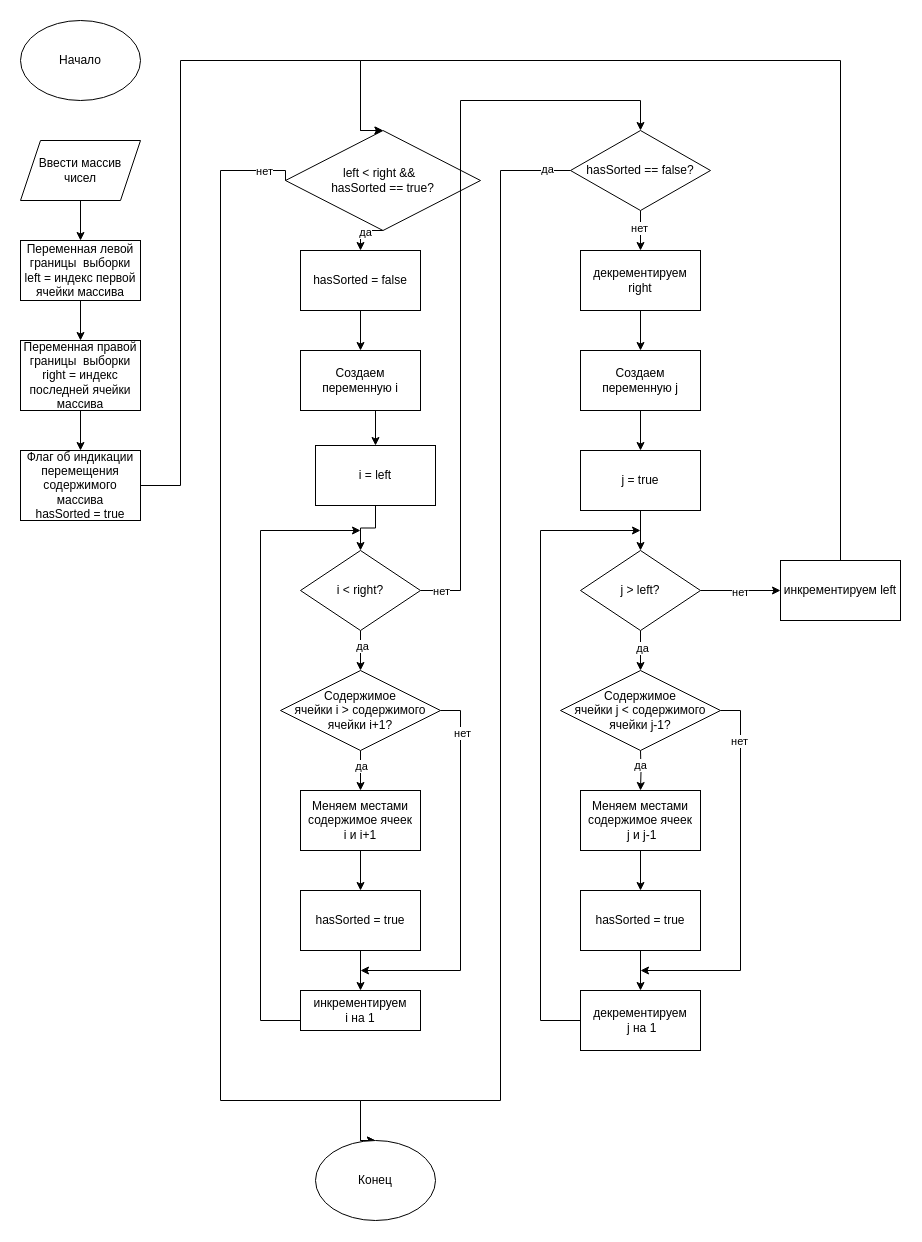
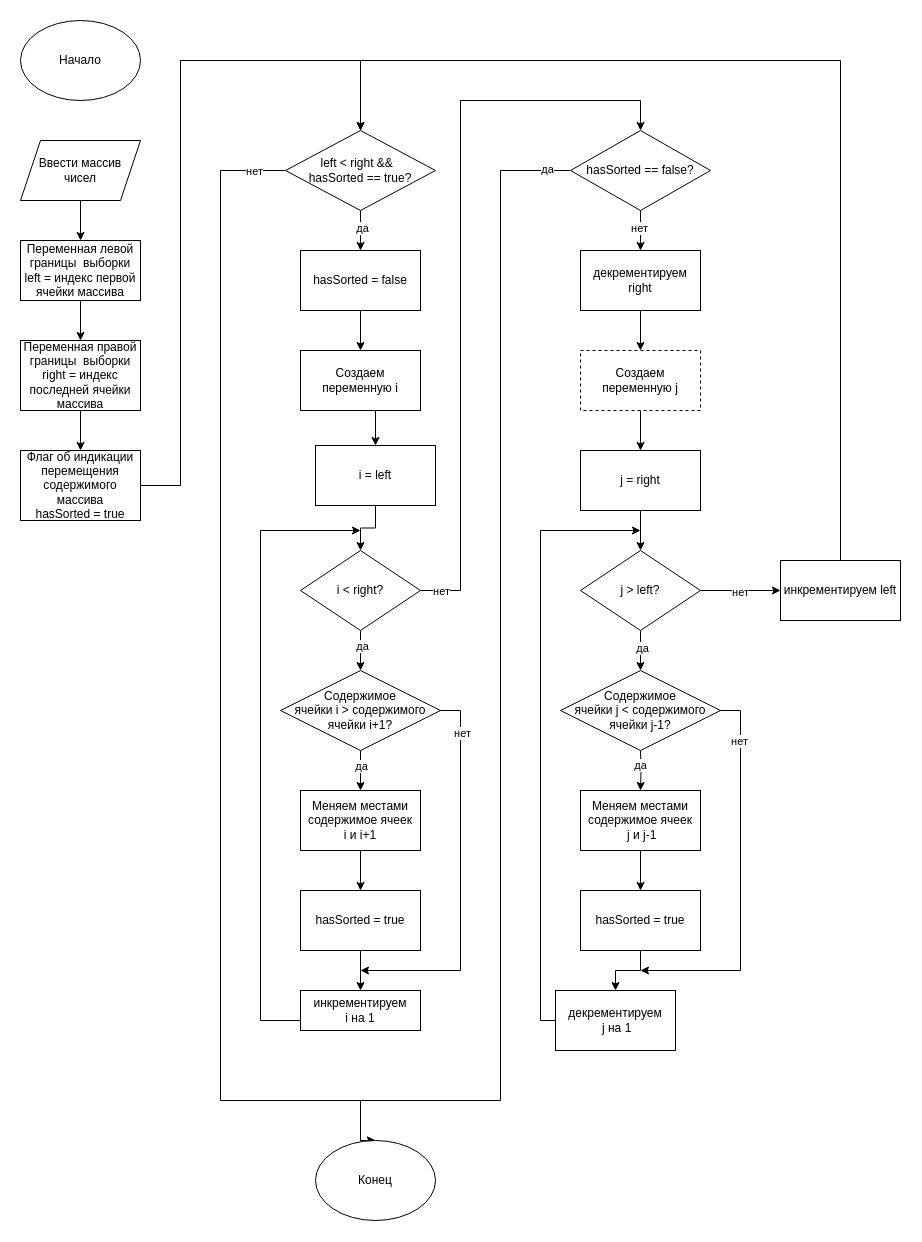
  <mxCell id="0" />
  <mxCell id="1" parent="0" />
  <mxCell id="2" value="Начало" style="ellipse;whiteSpace=wrap;html=1;" parent="1" vertex="1"><mxGeometry x="20" y="20" width="120" height="80" as="geometry" /></mxCell>
  <mxCell id="3" style="edgeStyle=orthogonalEdgeStyle;rounded=0;orthogonalLoop=1;jettySize=auto;html=1;exitX=0.5;exitY=1;exitDx=0;exitDy=0;entryX=0.5;entryY=0;entryDx=0;entryDy=0;" parent="1" source="4" target="6" edge="1"><mxGeometry relative="1" as="geometry" /></mxCell>
  <mxCell id="4" value="Ввести массив чисел" style="shape=parallelogram;perimeter=parallelogramPerimeter;whiteSpace=wrap;html=1;fixedSize=1;" parent="1" vertex="1"><mxGeometry x="20" y="140" width="120" height="60" as="geometry" /></mxCell>
  <mxCell id="5" style="edgeStyle=orthogonalEdgeStyle;rounded=0;orthogonalLoop=1;jettySize=auto;html=1;exitX=0.5;exitY=1;exitDx=0;exitDy=0;entryX=0.5;entryY=0;entryDx=0;entryDy=0;" parent="1" source="6" target="8" edge="1"><mxGeometry relative="1" as="geometry" /></mxCell>
  <mxCell id="6" value="Переменная левой границы&amp;nbsp; выборки&lt;br&gt;left = индекс первой ячейки массива" style="rounded=0;whiteSpace=wrap;html=1;" parent="1" vertex="1"><mxGeometry x="20" y="240" width="120" height="60" as="geometry" /></mxCell>
  <mxCell id="7" style="edgeStyle=orthogonalEdgeStyle;rounded=0;orthogonalLoop=1;jettySize=auto;html=1;exitX=0.5;exitY=1;exitDx=0;exitDy=0;entryX=0.5;entryY=0;entryDx=0;entryDy=0;" parent="1" source="8" target="10" edge="1"><mxGeometry relative="1" as="geometry" /></mxCell>
  <mxCell id="8" value="Переменная правой границы&amp;nbsp; выборки&lt;br&gt;right = индекс последней ячейки массива" style="rounded=0;whiteSpace=wrap;html=1;" parent="1" vertex="1"><mxGeometry x="20" y="340" width="120" height="70" as="geometry" /></mxCell>
  <mxCell id="9" style="edgeStyle=orthogonalEdgeStyle;rounded=0;orthogonalLoop=1;jettySize=auto;html=1;exitX=1;exitY=0.5;exitDx=0;exitDy=0;entryX=0.5;entryY=0;entryDx=0;entryDy=0;" parent="1" source="10" target="15" edge="1"><mxGeometry relative="1" as="geometry"><Array as="points"><mxPoint x="180" y="485" /><mxPoint x="180" y="60" /><mxPoint x="360" y="60" /></Array></mxGeometry></mxCell>
  <mxCell id="10" value="Флаг об индикации перемещения содержимого массива&lt;br&gt;hasSorted = true" style="rounded=0;whiteSpace=wrap;html=1;" parent="1" vertex="1"><mxGeometry x="20" y="450" width="120" height="70" as="geometry" /></mxCell>
  <mxCell id="11" style="edgeStyle=orthogonalEdgeStyle;rounded=0;orthogonalLoop=1;jettySize=auto;html=1;exitX=0.5;exitY=1;exitDx=0;exitDy=0;entryX=0.5;entryY=0;entryDx=0;entryDy=0;" parent="1" source="15" target="26" edge="1"><mxGeometry relative="1" as="geometry" /></mxCell>
  <mxCell id="12" value="да" style="edgeLabel;html=1;align=center;verticalAlign=middle;resizable=0;points=[];" parent="11" vertex="1" connectable="0"><mxGeometry x="-0.15" y="1" relative="1" as="geometry"><mxPoint as="offset" /></mxGeometry></mxCell>
  <mxCell id="13" style="edgeStyle=orthogonalEdgeStyle;rounded=0;orthogonalLoop=1;jettySize=auto;html=1;exitX=0;exitY=0.5;exitDx=0;exitDy=0;entryX=0.5;entryY=0;entryDx=0;entryDy=0;" parent="1" source="15" target="43" edge="1"><mxGeometry relative="1" as="geometry"><Array as="points"><mxPoint x="220" y="170" /><mxPoint x="220" y="1100" /><mxPoint x="360" y="1100" /></Array></mxGeometry></mxCell>
  <mxCell id="14" value="нет" style="edgeLabel;html=1;align=center;verticalAlign=middle;resizable=0;points=[];" parent="13" vertex="1" connectable="0"><mxGeometry x="-0.946" y="4" relative="1" as="geometry"><mxPoint y="-4" as="offset" /></mxGeometry></mxCell>
- <mxCell id="15" value="left &amp;lt; right &amp;amp;&amp;amp;&amp;nbsp;&amp;nbsp;&lt;br&gt;hasSorted == true?" style="rhombus;whiteSpace=wrap;html=1;" parent="1" vertex="1"><mxGeometry x="285" y="130" width="195" height="100" as="geometry" /></mxCell>
+ <mxCell id="15" value="left &amp;lt; right &amp;amp;&amp;amp;&amp;nbsp;&amp;nbsp;&lt;br&gt;hasSorted == true?" style="rhombus;whiteSpace=wrap;html=1;" parent="1" vertex="1"><mxGeometry x="285" y="130" width="150" height="80" as="geometry" /></mxCell>
  <mxCell id="16" style="edgeStyle=orthogonalEdgeStyle;rounded=0;orthogonalLoop=1;jettySize=auto;html=1;exitX=0.5;exitY=1;exitDx=0;exitDy=0;entryX=0.5;entryY=0;entryDx=0;entryDy=0;" parent="1" source="17" target="19" edge="1"><mxGeometry relative="1" as="geometry" /></mxCell>
  <mxCell id="17" value="Создаем переменную i" style="rounded=0;whiteSpace=wrap;html=1;" parent="1" vertex="1"><mxGeometry x="300" y="350" width="120" height="60" as="geometry" /></mxCell>
  <mxCell id="18" style="edgeStyle=orthogonalEdgeStyle;rounded=0;orthogonalLoop=1;jettySize=auto;html=1;exitX=0.5;exitY=1;exitDx=0;exitDy=0;entryX=0.5;entryY=0;entryDx=0;entryDy=0;" parent="1" source="19" target="24" edge="1"><mxGeometry relative="1" as="geometry" /></mxCell>
  <mxCell id="19" value="i = left" style="rounded=0;whiteSpace=wrap;html=1;" parent="1" vertex="1"><mxGeometry x="315" y="445" width="120" height="60" as="geometry" /></mxCell>
  <mxCell id="20" style="edgeStyle=orthogonalEdgeStyle;rounded=0;orthogonalLoop=1;jettySize=auto;html=1;exitX=0.5;exitY=1;exitDx=0;exitDy=0;entryX=0.5;entryY=0;entryDx=0;entryDy=0;" parent="1" source="24" target="31" edge="1"><mxGeometry relative="1" as="geometry" /></mxCell>
  <mxCell id="21" value="да" style="edgeLabel;html=1;align=center;verticalAlign=middle;resizable=0;points=[];" parent="20" vertex="1" connectable="0"><mxGeometry x="-0.275" y="1" relative="1" as="geometry"><mxPoint as="offset" /></mxGeometry></mxCell>
  <mxCell id="22" style="edgeStyle=orthogonalEdgeStyle;rounded=0;orthogonalLoop=1;jettySize=auto;html=1;exitX=1;exitY=0.5;exitDx=0;exitDy=0;entryX=0.5;entryY=0;entryDx=0;entryDy=0;" parent="1" source="24" target="42" edge="1"><mxGeometry relative="1" as="geometry"><Array as="points"><mxPoint x="460" y="590" /><mxPoint x="460" y="100" /><mxPoint x="640" y="100" /></Array></mxGeometry></mxCell>
  <mxCell id="23" value="нет" style="edgeLabel;html=1;align=center;verticalAlign=middle;resizable=0;points=[];" parent="22" vertex="1" connectable="0"><mxGeometry x="-0.943" y="-1" relative="1" as="geometry"><mxPoint x="-1" y="-1" as="offset" /></mxGeometry></mxCell>
  <mxCell id="24" value="i &amp;lt; right?" style="rhombus;whiteSpace=wrap;html=1;" parent="1" vertex="1"><mxGeometry x="300" y="550" width="120" height="80" as="geometry" /></mxCell>
  <mxCell id="25" style="edgeStyle=orthogonalEdgeStyle;rounded=0;orthogonalLoop=1;jettySize=auto;html=1;exitX=0.5;exitY=1;exitDx=0;exitDy=0;entryX=0.5;entryY=0;entryDx=0;entryDy=0;" parent="1" source="26" target="17" edge="1"><mxGeometry relative="1" as="geometry" /></mxCell>
  <mxCell id="26" value="hasSorted&amp;nbsp;= false" style="rounded=0;whiteSpace=wrap;html=1;" parent="1" vertex="1"><mxGeometry x="300" y="250" width="120" height="60" as="geometry" /></mxCell>
  <mxCell id="27" style="edgeStyle=orthogonalEdgeStyle;rounded=0;orthogonalLoop=1;jettySize=auto;html=1;exitX=0.5;exitY=1;exitDx=0;exitDy=0;entryX=0.5;entryY=0;entryDx=0;entryDy=0;" parent="1" source="31" target="33" edge="1"><mxGeometry relative="1" as="geometry" /></mxCell>
  <mxCell id="28" value="да" style="edgeLabel;html=1;align=center;verticalAlign=middle;resizable=0;points=[];" parent="27" vertex="1" connectable="0"><mxGeometry x="-0.233" relative="1" as="geometry"><mxPoint as="offset" /></mxGeometry></mxCell>
  <mxCell id="29" style="edgeStyle=orthogonalEdgeStyle;rounded=0;orthogonalLoop=1;jettySize=auto;html=1;exitX=1;exitY=0.5;exitDx=0;exitDy=0;" parent="1" source="31" edge="1"><mxGeometry relative="1" as="geometry"><mxPoint x="360" y="970" as="targetPoint" /><Array as="points"><mxPoint x="460" y="710" /><mxPoint x="460" y="970" /></Array></mxGeometry></mxCell>
  <mxCell id="30" value="нет" style="edgeLabel;html=1;align=center;verticalAlign=middle;resizable=0;points=[];" parent="29" vertex="1" connectable="0"><mxGeometry x="-0.779" y="1" relative="1" as="geometry"><mxPoint as="offset" /></mxGeometry></mxCell>
  <mxCell id="31" value="Содержимое &lt;br&gt;ячейки i &amp;gt; содержимого ячейки i+1?" style="rhombus;whiteSpace=wrap;html=1;" parent="1" vertex="1"><mxGeometry x="280" y="670" width="160" height="80" as="geometry" /></mxCell>
  <mxCell id="32" style="edgeStyle=orthogonalEdgeStyle;rounded=0;orthogonalLoop=1;jettySize=auto;html=1;exitX=0.5;exitY=1;exitDx=0;exitDy=0;entryX=0.5;entryY=0;entryDx=0;entryDy=0;" parent="1" source="33" target="35" edge="1"><mxGeometry relative="1" as="geometry" /></mxCell>
  <mxCell id="33" value="Меняем местами содержимое ячеек&lt;br&gt;i и i+1" style="rounded=0;whiteSpace=wrap;html=1;" parent="1" vertex="1"><mxGeometry x="300" y="790" width="120" height="60" as="geometry" /></mxCell>
  <mxCell id="34" style="edgeStyle=orthogonalEdgeStyle;rounded=0;orthogonalLoop=1;jettySize=auto;html=1;exitX=0.5;exitY=1;exitDx=0;exitDy=0;entryX=0.5;entryY=0;entryDx=0;entryDy=0;" parent="1" source="35" target="37" edge="1"><mxGeometry relative="1" as="geometry" /></mxCell>
  <mxCell id="35" value="hasSorted&amp;nbsp;= true" style="rounded=0;whiteSpace=wrap;html=1;" parent="1" vertex="1"><mxGeometry x="300" y="890" width="120" height="60" as="geometry" /></mxCell>
  <mxCell id="36" style="edgeStyle=orthogonalEdgeStyle;rounded=0;orthogonalLoop=1;jettySize=auto;html=1;exitX=1;exitY=0.5;exitDx=0;exitDy=0;" parent="1" source="37" edge="1"><mxGeometry relative="1" as="geometry"><mxPoint x="360" y="530" as="targetPoint" /><Array as="points"><mxPoint x="260" y="1020" /><mxPoint x="260" y="530" /><mxPoint x="360" y="530" /></Array></mxGeometry></mxCell>
  <mxCell id="37" value="инкрементируем&lt;br&gt;i на 1" style="rounded=0;whiteSpace=wrap;html=1;" parent="1" vertex="1"><mxGeometry x="300" y="990" width="120" height="40" as="geometry" /></mxCell>
  <mxCell id="38" style="edgeStyle=orthogonalEdgeStyle;rounded=0;orthogonalLoop=1;jettySize=auto;html=1;exitX=0.5;exitY=1;exitDx=0;exitDy=0;entryX=0.5;entryY=0;entryDx=0;entryDy=0;" parent="1" source="42" target="45" edge="1"><mxGeometry relative="1" as="geometry" /></mxCell>
  <mxCell id="39" value="нет" style="edgeLabel;html=1;align=center;verticalAlign=middle;resizable=0;points=[];" parent="38" vertex="1" connectable="0"><mxGeometry x="-0.157" y="-2" relative="1" as="geometry"><mxPoint as="offset" /></mxGeometry></mxCell>
  <mxCell id="40" style="edgeStyle=orthogonalEdgeStyle;rounded=0;orthogonalLoop=1;jettySize=auto;html=1;exitX=0;exitY=0.5;exitDx=0;exitDy=0;entryX=0.5;entryY=0;entryDx=0;entryDy=0;" parent="1" source="42" target="43" edge="1"><mxGeometry relative="1" as="geometry"><mxPoint x="360" y="1100" as="targetPoint" /><Array as="points"><mxPoint x="500" y="170" /><mxPoint x="500" y="1100" /><mxPoint x="360" y="1100" /></Array></mxGeometry></mxCell>
  <mxCell id="41" value="да" style="edgeLabel;html=1;align=center;verticalAlign=middle;resizable=0;points=[];" parent="40" vertex="1" connectable="0"><mxGeometry x="-0.96" y="-2" relative="1" as="geometry"><mxPoint as="offset" /></mxGeometry></mxCell>
  <mxCell id="42" value="hasSorted&amp;nbsp;== false?" style="rhombus;whiteSpace=wrap;html=1;" parent="1" vertex="1"><mxGeometry x="570" y="130" width="140" height="80" as="geometry" /></mxCell>
  <mxCell id="43" value="Конец" style="ellipse;whiteSpace=wrap;html=1;" parent="1" vertex="1"><mxGeometry x="315" y="1140" width="120" height="80" as="geometry" /></mxCell>
  <mxCell id="44" style="edgeStyle=orthogonalEdgeStyle;rounded=0;orthogonalLoop=1;jettySize=auto;html=1;exitX=0.5;exitY=1;exitDx=0;exitDy=0;entryX=0.5;entryY=0;entryDx=0;entryDy=0;" parent="1" source="45" target="47" edge="1"><mxGeometry relative="1" as="geometry" /></mxCell>
  <mxCell id="45" value="декрементируем&lt;br&gt;right" style="rounded=0;whiteSpace=wrap;html=1;" parent="1" vertex="1"><mxGeometry x="580" y="250" width="120" height="60" as="geometry" /></mxCell>
  <mxCell id="46" style="edgeStyle=orthogonalEdgeStyle;rounded=0;orthogonalLoop=1;jettySize=auto;html=1;exitX=0.5;exitY=1;exitDx=0;exitDy=0;" parent="1" source="47" target="49" edge="1"><mxGeometry relative="1" as="geometry" /></mxCell>
- <mxCell id="47" value="Создаем переменную j" style="rounded=0;whiteSpace=wrap;html=1;" parent="1" vertex="1"><mxGeometry x="580" y="350" width="120" height="60" as="geometry" /></mxCell>
+ <mxCell id="47" value="Создаем переменную j" style="rounded=0;whiteSpace=wrap;html=1;dashed=1;" parent="1" vertex="1"><mxGeometry x="580" y="350" width="120" height="60" as="geometry" /></mxCell>
  <mxCell id="48" style="edgeStyle=orthogonalEdgeStyle;rounded=0;orthogonalLoop=1;jettySize=auto;html=1;exitX=0.5;exitY=1;exitDx=0;exitDy=0;entryX=0.5;entryY=0;entryDx=0;entryDy=0;" parent="1" source="49" target="54" edge="1"><mxGeometry relative="1" as="geometry" /></mxCell>
- <mxCell id="49" value="j = true" style="rounded=0;whiteSpace=wrap;html=1;" parent="1" vertex="1"><mxGeometry x="580" y="450" width="120" height="60" as="geometry" /></mxCell>
+ <mxCell id="49" value="j = right" style="rounded=0;whiteSpace=wrap;html=1;" parent="1" vertex="1"><mxGeometry x="580" y="450" width="120" height="60" as="geometry" /></mxCell>
  <mxCell id="50" style="edgeStyle=orthogonalEdgeStyle;rounded=0;orthogonalLoop=1;jettySize=auto;html=1;exitX=0.5;exitY=1;exitDx=0;exitDy=0;entryX=0.5;entryY=0;entryDx=0;entryDy=0;" parent="1" source="54" edge="1"><mxGeometry relative="1" as="geometry"><mxPoint x="640" y="670" as="targetPoint" /></mxGeometry></mxCell>
  <mxCell id="51" value="да" style="edgeLabel;html=1;align=center;verticalAlign=middle;resizable=0;points=[];" parent="50" vertex="1" connectable="0"><mxGeometry x="-0.141" y="1" relative="1" as="geometry"><mxPoint as="offset" /></mxGeometry></mxCell>
  <mxCell id="52" style="edgeStyle=orthogonalEdgeStyle;rounded=0;orthogonalLoop=1;jettySize=auto;html=1;exitX=1;exitY=0.5;exitDx=0;exitDy=0;entryX=0;entryY=0.5;entryDx=0;entryDy=0;" parent="1" source="54" target="67" edge="1"><mxGeometry relative="1" as="geometry" /></mxCell>
  <mxCell id="53" value="нет" style="edgeLabel;html=1;align=center;verticalAlign=middle;resizable=0;points=[];" parent="52" vertex="1" connectable="0"><mxGeometry x="-0.021" y="-1" relative="1" as="geometry"><mxPoint as="offset" /></mxGeometry></mxCell>
  <mxCell id="54" value="j &amp;gt; left?" style="rhombus;whiteSpace=wrap;html=1;" parent="1" vertex="1"><mxGeometry x="580" y="550" width="120" height="80" as="geometry" /></mxCell>
  <mxCell id="55" style="edgeStyle=orthogonalEdgeStyle;rounded=0;orthogonalLoop=1;jettySize=auto;html=1;exitX=0.5;exitY=1;exitDx=0;exitDy=0;entryX=0.5;entryY=0;entryDx=0;entryDy=0;" parent="1" target="61" edge="1"><mxGeometry relative="1" as="geometry"><mxPoint x="640" y="750" as="sourcePoint" /></mxGeometry></mxCell>
  <mxCell id="56" value="да" style="edgeLabel;html=1;align=center;verticalAlign=middle;resizable=0;points=[];" parent="55" vertex="1" connectable="0"><mxGeometry x="-0.314" y="-1" relative="1" as="geometry"><mxPoint as="offset" /></mxGeometry></mxCell>
  <mxCell id="57" style="edgeStyle=orthogonalEdgeStyle;rounded=0;orthogonalLoop=1;jettySize=auto;html=1;exitX=1;exitY=0.5;exitDx=0;exitDy=0;" parent="1" source="59" edge="1"><mxGeometry relative="1" as="geometry"><mxPoint x="640" y="970" as="targetPoint" /><Array as="points"><mxPoint x="740" y="710" /><mxPoint x="740" y="970" /></Array></mxGeometry></mxCell>
  <mxCell id="58" value="нет" style="edgeLabel;html=1;align=center;verticalAlign=middle;resizable=0;points=[];" parent="57" vertex="1" connectable="0"><mxGeometry x="-0.739" y="-2" relative="1" as="geometry"><mxPoint as="offset" /></mxGeometry></mxCell>
  <mxCell id="59" value="Содержимое &lt;br&gt;ячейки j &amp;lt; содержимого ячейки j-1?" style="rhombus;whiteSpace=wrap;html=1;" parent="1" vertex="1"><mxGeometry x="560" y="670" width="160" height="80" as="geometry" /></mxCell>
  <mxCell id="60" style="edgeStyle=orthogonalEdgeStyle;rounded=0;orthogonalLoop=1;jettySize=auto;html=1;exitX=0.5;exitY=1;exitDx=0;exitDy=0;entryX=0.5;entryY=0;entryDx=0;entryDy=0;" parent="1" source="61" target="63" edge="1"><mxGeometry relative="1" as="geometry" /></mxCell>
  <mxCell id="61" value="Меняем местами содержимое ячеек&lt;br&gt;&amp;nbsp;j и j-1" style="rounded=0;whiteSpace=wrap;html=1;" parent="1" vertex="1"><mxGeometry x="580" y="790" width="120" height="60" as="geometry" /></mxCell>
  <mxCell id="62" style="edgeStyle=orthogonalEdgeStyle;rounded=0;orthogonalLoop=1;jettySize=auto;html=1;exitX=0.5;exitY=1;exitDx=0;exitDy=0;entryX=0.5;entryY=0;entryDx=0;entryDy=0;" parent="1" source="63" target="65" edge="1"><mxGeometry relative="1" as="geometry" /></mxCell>
  <mxCell id="63" value="hasSorted&amp;nbsp;= true" style="rounded=0;whiteSpace=wrap;html=1;" parent="1" vertex="1"><mxGeometry x="580" y="890" width="120" height="60" as="geometry" /></mxCell>
  <mxCell id="64" style="edgeStyle=orthogonalEdgeStyle;rounded=0;orthogonalLoop=1;jettySize=auto;html=1;exitX=0;exitY=0.5;exitDx=0;exitDy=0;" parent="1" source="65" edge="1"><mxGeometry relative="1" as="geometry"><mxPoint x="640" y="530" as="targetPoint" /><Array as="points"><mxPoint x="540" y="1020" /><mxPoint x="540" y="530" /></Array></mxGeometry></mxCell>
- <mxCell id="65" value="декрементируем&lt;br&gt;&amp;nbsp;j на 1" style="rounded=0;whiteSpace=wrap;html=1;" parent="1" vertex="1"><mxGeometry x="580" y="990" width="120" height="60" as="geometry" /></mxCell>
+ <mxCell id="65" value="декрементируем&lt;br&gt;&amp;nbsp;j на 1" style="rounded=0;whiteSpace=wrap;html=1;" parent="1" vertex="1"><mxGeometry x="555" y="990" width="120" height="60" as="geometry" /></mxCell>
  <mxCell id="66" style="edgeStyle=orthogonalEdgeStyle;rounded=0;orthogonalLoop=1;jettySize=auto;html=1;exitX=0.5;exitY=0;exitDx=0;exitDy=0;entryX=0.5;entryY=0;entryDx=0;entryDy=0;" parent="1" source="67" target="15" edge="1"><mxGeometry relative="1" as="geometry"><Array as="points"><mxPoint x="840" y="60" /><mxPoint x="360" y="60" /></Array></mxGeometry></mxCell>
  <mxCell id="67" value="инкрементируем left" style="rounded=0;whiteSpace=wrap;html=1;" parent="1" vertex="1"><mxGeometry x="780" y="560" width="120" height="60" as="geometry" /></mxCell>
